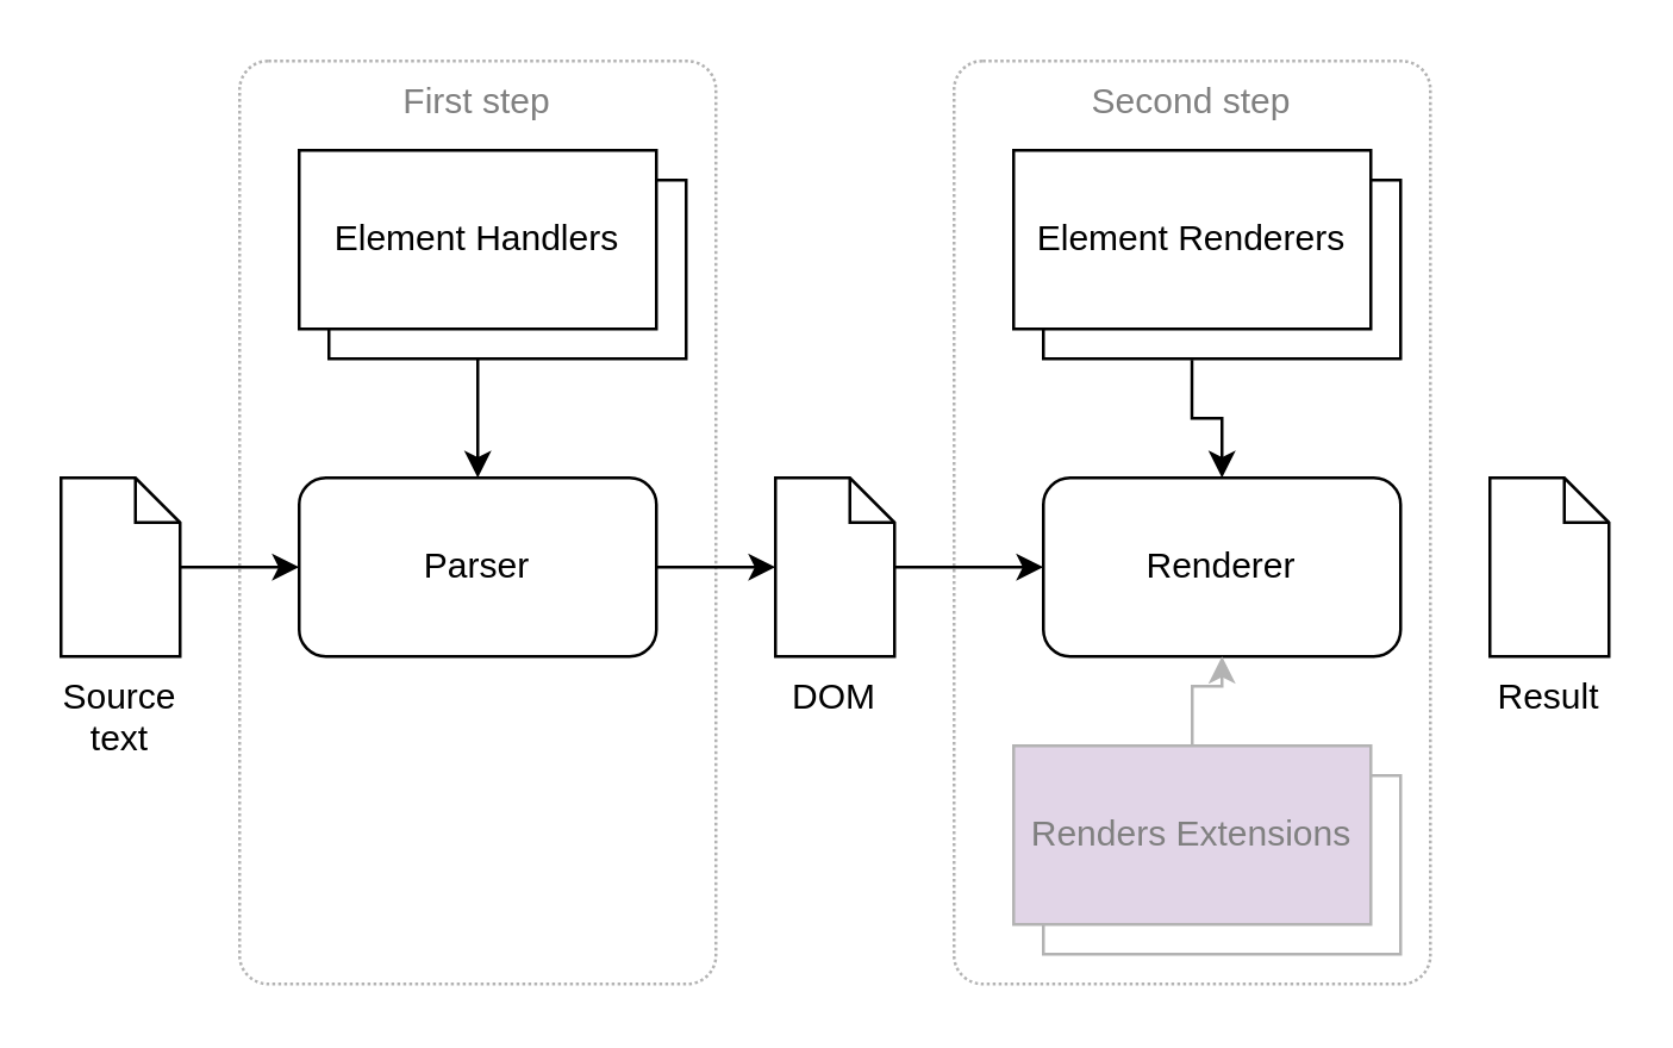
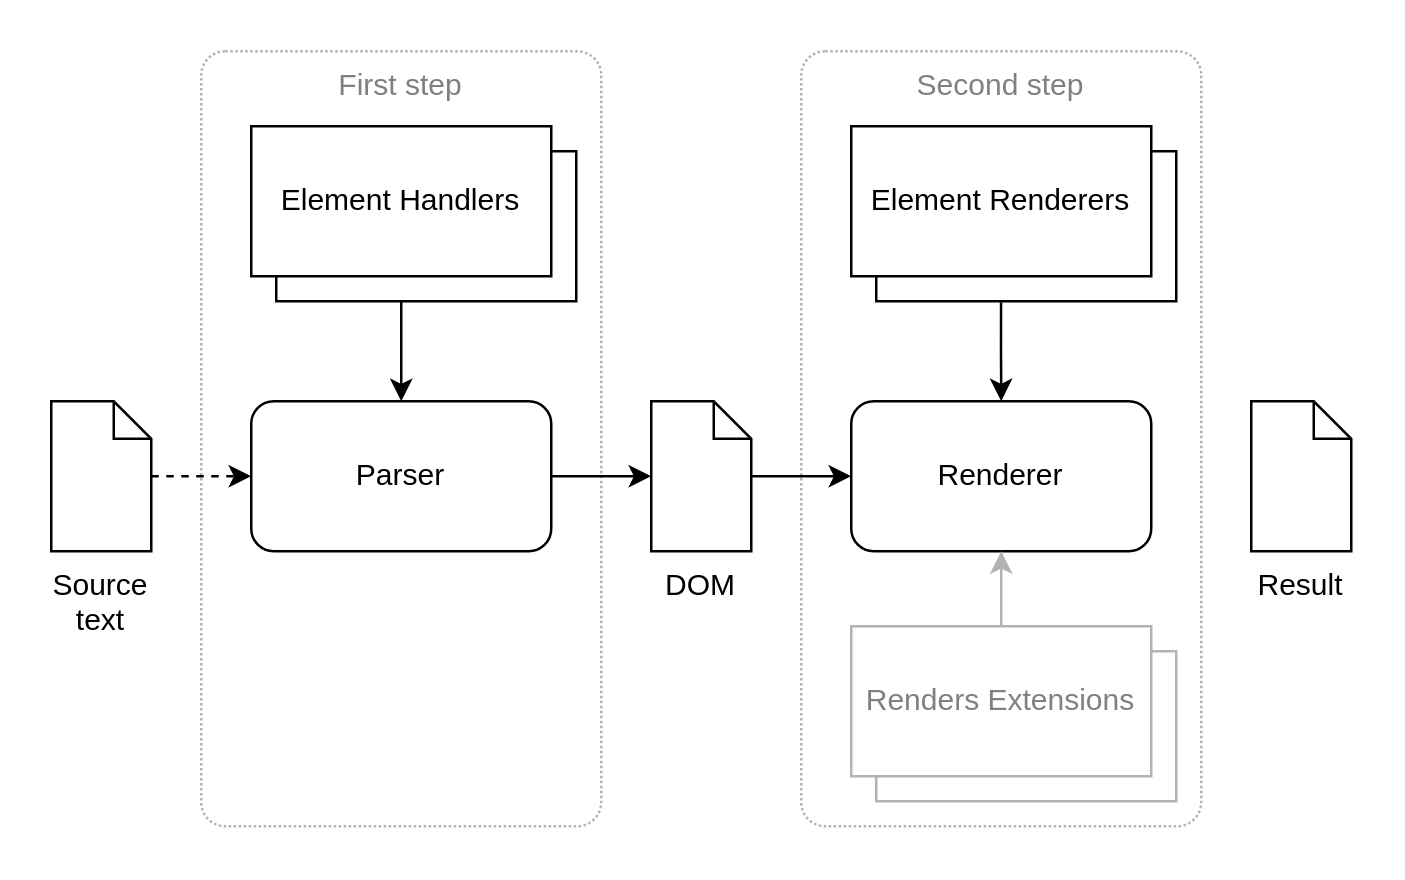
  <mxCell id="0" />
  <mxCell id="1" parent="0" />
  <mxCell id="2" value="Second step" style="rounded=1;whiteSpace=wrap;html=1;strokeColor=#B3B3B3;fontColor=#808080;dashed=1;dashPattern=1 1;verticalAlign=top;arcSize=6;" vertex="1" parent="1"><mxGeometry x="320" y="20" width="160" height="310" as="geometry" /></mxCell>
  <mxCell id="3" value="First step" style="rounded=1;whiteSpace=wrap;html=1;strokeColor=#B3B3B3;fontColor=#808080;dashed=1;dashPattern=1 1;verticalAlign=top;arcSize=6;" vertex="1" parent="1"><mxGeometry x="80" y="20" width="160" height="310" as="geometry" /></mxCell>
  <mxCell id="4" value="Element Handlers" style="rounded=0;whiteSpace=wrap;html=1;strokeColor=#B3B3B3;fontColor=#808080;" vertex="1" parent="1"><mxGeometry x="350" y="260" width="120" height="60" as="geometry" /></mxCell>
- <mxCell id="5" style="edgeStyle=orthogonalEdgeStyle;rounded=0;orthogonalLoop=1;jettySize=auto;html=1;" edge="1" parent="1" source="6" target="11"><mxGeometry relative="1" as="geometry" /></mxCell>
+ <mxCell id="5" style="edgeStyle=orthogonalEdgeStyle;rounded=0;orthogonalLoop=1;jettySize=auto;html=1;dashed=1;" edge="1" parent="1" source="6" target="11"><mxGeometry relative="1" as="geometry" /></mxCell>
  <mxCell id="6" value="Source text" style="shape=mxgraph.bpmn.data;labelPosition=center;verticalLabelPosition=bottom;align=center;verticalAlign=top;whiteSpace=wrap;size=15;html=1;" vertex="1" parent="1"><mxGeometry x="20" y="160" width="40" height="60" as="geometry" /></mxCell>
  <mxCell id="7" value="Element Handlers" style="rounded=0;whiteSpace=wrap;html=1;" vertex="1" parent="1"><mxGeometry x="110" y="60" width="120" height="60" as="geometry" /></mxCell>
  <mxCell id="8" style="edgeStyle=orthogonalEdgeStyle;rounded=0;orthogonalLoop=1;jettySize=auto;html=1;" edge="1" parent="1" source="7" target="11"><mxGeometry relative="1" as="geometry"><Array as="points"><mxPoint x="160" y="140" /><mxPoint x="160" y="140" /></Array></mxGeometry></mxCell>
  <mxCell id="9" value="Element Handlers" style="rounded=0;whiteSpace=wrap;html=1;" vertex="1" parent="1"><mxGeometry x="100" y="50" width="120" height="60" as="geometry" /></mxCell>
  <mxCell id="10" style="edgeStyle=orthogonalEdgeStyle;rounded=0;orthogonalLoop=1;jettySize=auto;html=1;" edge="1" parent="1" source="11" target="13"><mxGeometry relative="1" as="geometry" /></mxCell>
  <mxCell id="11" value="Parser" style="rounded=1;whiteSpace=wrap;html=1;" vertex="1" parent="1"><mxGeometry x="100" y="160" width="120" height="60" as="geometry" /></mxCell>
  <mxCell id="12" style="edgeStyle=orthogonalEdgeStyle;rounded=0;orthogonalLoop=1;jettySize=auto;html=1;" edge="1" parent="1" source="13" target="14"><mxGeometry relative="1" as="geometry" /></mxCell>
  <mxCell id="13" value="DOM" style="shape=mxgraph.bpmn.data;labelPosition=center;verticalLabelPosition=bottom;align=center;verticalAlign=top;whiteSpace=wrap;size=15;html=1;" vertex="1" parent="1"><mxGeometry x="260" y="160" width="40" height="60" as="geometry" /></mxCell>
- <mxCell id="14" value="Renderer" style="rounded=1;whiteSpace=wrap;html=1;" vertex="1" parent="1"><mxGeometry x="350" y="160" width="120" height="60" as="geometry" /></mxCell>
+ <mxCell id="14" value="Renderer" style="rounded=1;whiteSpace=wrap;html=1;" vertex="1" parent="1"><mxGeometry x="340" y="160" width="120" height="60" as="geometry" /></mxCell>
  <mxCell id="15" value="Element Handlers" style="rounded=0;whiteSpace=wrap;html=1;" vertex="1" parent="1"><mxGeometry x="350" y="60" width="120" height="60" as="geometry" /></mxCell>
  <mxCell id="16" value="Element Renderers" style="rounded=0;whiteSpace=wrap;html=1;" vertex="1" parent="1"><mxGeometry x="340" y="50" width="120" height="60" as="geometry" /></mxCell>
  <mxCell id="17" style="edgeStyle=orthogonalEdgeStyle;rounded=0;orthogonalLoop=1;jettySize=auto;html=1;strokeColor=#B3B3B3;fontColor=#808080;" edge="1" parent="1" source="18" target="14"><mxGeometry relative="1" as="geometry" /></mxCell>
- <mxCell id="18" value="Renders Extensions" style="rounded=0;whiteSpace=wrap;html=1;strokeColor=#B3B3B3;fontColor=#808080;fillColor=#e1d5e7;" vertex="1" parent="1"><mxGeometry x="340" y="250" width="120" height="60" as="geometry" /></mxCell>
+ <mxCell id="18" value="Renders Extensions" style="rounded=0;whiteSpace=wrap;html=1;strokeColor=#B3B3B3;fontColor=#808080;" vertex="1" parent="1"><mxGeometry x="340" y="250" width="120" height="60" as="geometry" /></mxCell>
  <mxCell id="19" value="Result" style="shape=mxgraph.bpmn.data;labelPosition=center;verticalLabelPosition=bottom;align=center;verticalAlign=top;whiteSpace=wrap;size=15;html=1;" vertex="1" parent="1"><mxGeometry x="500" y="160" width="40" height="60" as="geometry" /></mxCell>
  <mxCell id="20" style="edgeStyle=orthogonalEdgeStyle;rounded=0;orthogonalLoop=1;jettySize=auto;html=1;exitX=0.416;exitY=1.006;exitDx=0;exitDy=0;exitPerimeter=0;" edge="1" parent="1" source="15" target="14"><mxGeometry relative="1" as="geometry"><mxPoint x="330" y="140" as="sourcePoint" /></mxGeometry></mxCell>
